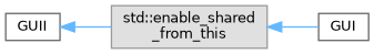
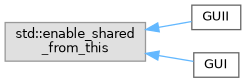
  digraph {
    rankdir=LR
    node [color=grey40 fillcolor=white fontname=Helvetica fontsize=10 shape=box style=filled]
    edge [color=steelblue1 dir=back fontname=Helvetica fontsize=10 labelfontname=Helvetica labelfontsize=10 style=solid]
    n1 [color=grey60 fillcolor="#E0E0E0" height=0.2 label="std::enable_shared\l_from_this" width=0.4]
    n2 [height=0.2 label=GUII width=0.4]
    n3 [height=0.2 label=GUI width=0.4]
-   n2 -> n1
+   n1 -> n2
    n1 -> n3
  }
